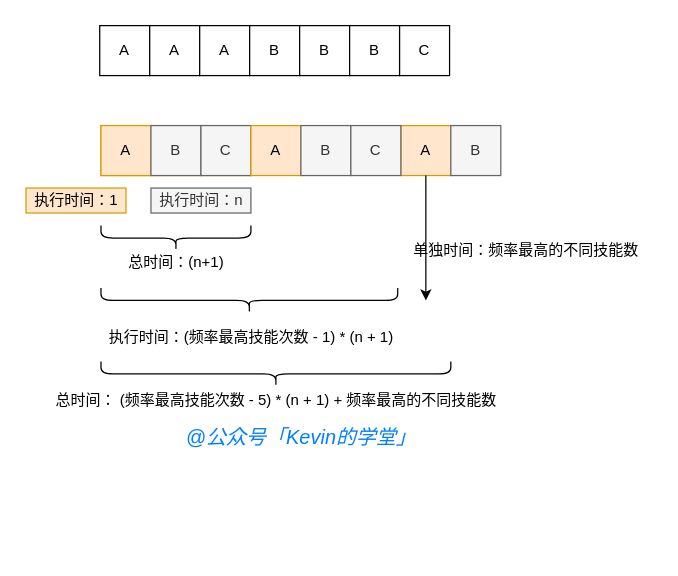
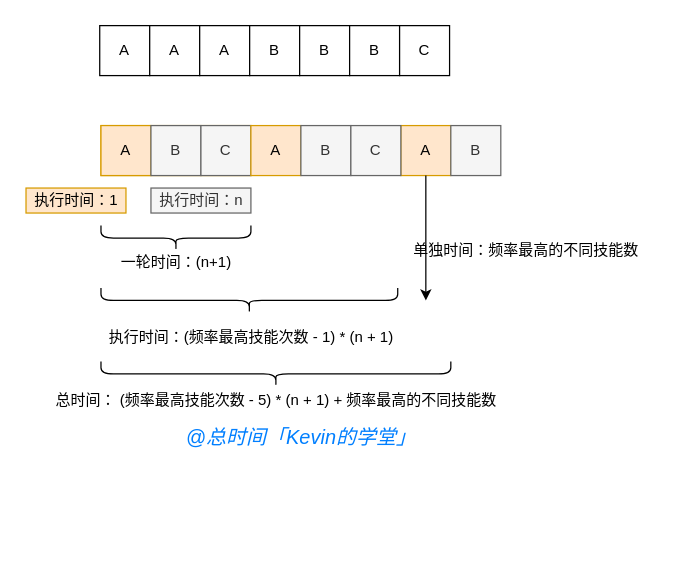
  <mxCell id="0" />
  <mxCell id="1" parent="0" />
  <mxCell id="2" value="" style="group" vertex="1" connectable="0" parent="1"><mxGeometry x="79" y="20" width="120" height="40" as="geometry" /></mxCell>
  <mxCell id="3" value="A" style="rounded=0;whiteSpace=wrap;html=1;" vertex="1" parent="2"><mxGeometry width="40" height="40" as="geometry" /></mxCell>
  <mxCell id="4" value="A" style="rounded=0;whiteSpace=wrap;html=1;" vertex="1" parent="2"><mxGeometry x="40" width="40" height="40" as="geometry" /></mxCell>
  <mxCell id="5" value="A" style="rounded=0;whiteSpace=wrap;html=1;" vertex="1" parent="2"><mxGeometry x="80" width="40" height="40" as="geometry" /></mxCell>
  <mxCell id="6" value="B" style="group" vertex="1" connectable="0" parent="1"><mxGeometry x="199" y="20" width="120" height="40" as="geometry" /></mxCell>
  <mxCell id="7" value="B" style="rounded=0;whiteSpace=wrap;html=1;" vertex="1" parent="6"><mxGeometry width="40" height="40" as="geometry" /></mxCell>
  <mxCell id="8" value="B" style="rounded=0;whiteSpace=wrap;html=1;" vertex="1" parent="6"><mxGeometry x="40" width="40" height="40" as="geometry" /></mxCell>
  <mxCell id="9" value="B" style="rounded=0;whiteSpace=wrap;html=1;" vertex="1" parent="6"><mxGeometry x="80" width="40" height="40" as="geometry" /></mxCell>
  <mxCell id="10" value="" style="group" vertex="1" connectable="0" parent="1"><mxGeometry x="240" y="100" width="120" height="40" as="geometry" /></mxCell>
  <mxCell id="11" value="" style="group;fillColor=#ffe6cc;strokeColor=#d79b00;" vertex="1" connectable="0" parent="10"><mxGeometry x="-160" width="120" height="40" as="geometry" /></mxCell>
  <mxCell id="12" value="A" style="rounded=0;whiteSpace=wrap;html=1;fillColor=#ffe6cc;strokeColor=#d79b00;" vertex="1" parent="11"><mxGeometry width="40" height="40" as="geometry" /></mxCell>
  <mxCell id="13" value="B" style="rounded=0;whiteSpace=wrap;html=1;fillColor=#f5f5f5;strokeColor=#666666;fontColor=#333333;" vertex="1" parent="11"><mxGeometry x="40" width="40" height="40" as="geometry" /></mxCell>
  <mxCell id="14" value="C" style="rounded=0;whiteSpace=wrap;html=1;fillColor=#f5f5f5;strokeColor=#666666;fontColor=#333333;" vertex="1" parent="11"><mxGeometry x="80" width="40" height="40" as="geometry" /></mxCell>
  <mxCell id="15" value="A" style="rounded=0;whiteSpace=wrap;html=1;fillColor=#ffe6cc;strokeColor=#d79b00;" vertex="1" parent="10"><mxGeometry x="80" width="40" height="40" as="geometry" /></mxCell>
  <mxCell id="16" value="" style="group" vertex="1" connectable="0" parent="10"><mxGeometry x="-40" width="120" height="40" as="geometry" /></mxCell>
  <mxCell id="17" value="A" style="rounded=0;whiteSpace=wrap;html=1;fillColor=#ffe6cc;strokeColor=#d79b00;" vertex="1" parent="16"><mxGeometry width="40" height="40" as="geometry" /></mxCell>
  <mxCell id="18" value="B" style="rounded=0;whiteSpace=wrap;html=1;fillColor=#f5f5f5;strokeColor=#666666;fontColor=#333333;" vertex="1" parent="16"><mxGeometry x="40" width="40" height="40" as="geometry" /></mxCell>
  <mxCell id="19" value="C" style="rounded=0;whiteSpace=wrap;html=1;fillColor=#f5f5f5;strokeColor=#666666;fontColor=#333333;" vertex="1" parent="16"><mxGeometry x="80" width="40" height="40" as="geometry" /></mxCell>
  <mxCell id="20" value="" style="shape=curlyBracket;whiteSpace=wrap;html=1;rounded=1;rotation=-90;" vertex="1" parent="1"><mxGeometry x="130" y="130" width="20" height="120" as="geometry" /></mxCell>
  <mxCell id="21" value="执行时间：n" style="text;html=1;align=center;verticalAlign=middle;resizable=0;points=[];autosize=1;fillColor=#f5f5f5;strokeColor=#666666;fontColor=#333333;" vertex="1" parent="1"><mxGeometry x="120" y="150" width="80" height="20" as="geometry" /></mxCell>
  <mxCell id="22" value="执行时间：1" style="text;html=1;align=center;verticalAlign=middle;resizable=0;points=[];autosize=1;fillColor=#ffe6cc;strokeColor=#d79b00;" vertex="1" parent="1"><mxGeometry x="20" y="150" width="80" height="20" as="geometry" /></mxCell>
- <mxCell id="23" value="总时间：(n+1)" style="text;html=1;align=center;verticalAlign=middle;resizable=0;points=[];autosize=1;" vertex="1" parent="1"><mxGeometry x="90" y="200" width="100" height="20" as="geometry" /></mxCell>
+ <mxCell id="23" value="一轮时间：(n+1)" style="text;html=1;align=center;verticalAlign=middle;resizable=0;points=[];autosize=1;" vertex="1" parent="1"><mxGeometry x="90" y="200" width="100" height="20" as="geometry" /></mxCell>
  <mxCell id="24" value="" style="shape=curlyBracket;whiteSpace=wrap;html=1;rounded=1;rotation=-90;" vertex="1" parent="1"><mxGeometry x="188.75" y="121.25" width="20" height="237.5" as="geometry" /></mxCell>
  <mxCell id="25" value="执行时间：(频率最高技能次数&amp;nbsp;- 1) * (n + 1)" style="text;html=1;align=center;verticalAlign=middle;resizable=0;points=[];autosize=1;" vertex="1" parent="1"><mxGeometry x="80" y="260" width="240" height="20" as="geometry" /></mxCell>
  <mxCell id="26" style="edgeStyle=none;rounded=0;orthogonalLoop=1;jettySize=auto;html=1;exitX=0.5;exitY=1;exitDx=0;exitDy=0;" edge="1" parent="1" source="15"><mxGeometry relative="1" as="geometry"><mxPoint x="340" y="240" as="targetPoint" /></mxGeometry></mxCell>
  <mxCell id="27" value="单独时间：频率最高的不同技能数" style="text;html=1;align=center;verticalAlign=middle;resizable=0;points=[];autosize=1;" vertex="1" parent="1"><mxGeometry x="320" y="190" width="200" height="20" as="geometry" /></mxCell>
  <mxCell id="28" value="" style="shape=curlyBracket;whiteSpace=wrap;html=1;rounded=1;rotation=-90;" vertex="1" parent="1"><mxGeometry x="210" y="158.75" width="20" height="280" as="geometry" /></mxCell>
  <mxCell id="29" value="总时间： (频率最高技能次数 - 5) * (n + 1) + 频率最高的不同技能数" style="text;html=1;align=center;verticalAlign=middle;resizable=0;points=[];autosize=1;" vertex="1" parent="1"><mxGeometry x="35" y="310" width="370" height="20" as="geometry" /></mxCell>
- <mxCell id="30" value="&lt;font color=&quot;#007fff&quot;&gt;@公众号「Kevin的学堂」&lt;/font&gt;" style="text;html=1;align=center;verticalAlign=middle;resizable=0;points=[];autosize=1;fontSize=16;fontStyle=2" vertex="1" parent="1"><mxGeometry x="140" y="338.75" width="200" height="20" as="geometry" /></mxCell>
+ <mxCell id="30" value="&lt;font color=&quot;#007fff&quot;&gt;@总时间「Kevin的学堂」&lt;/font&gt;" style="text;html=1;align=center;verticalAlign=middle;resizable=0;points=[];autosize=1;fontSize=16;fontStyle=2" vertex="1" parent="1"><mxGeometry x="140" y="338.75" width="200" height="20" as="geometry" /></mxCell>
  <mxCell id="31" value="C" style="rounded=0;whiteSpace=wrap;html=1;" vertex="1" parent="1"><mxGeometry x="319" y="20" width="40" height="40" as="geometry" /></mxCell>
  <mxCell id="32" value="B" style="rounded=0;whiteSpace=wrap;html=1;fillColor=#f5f5f5;strokeColor=#666666;fontColor=#333333;" vertex="1" parent="1"><mxGeometry x="360" y="100" width="40" height="40" as="geometry" /></mxCell>
